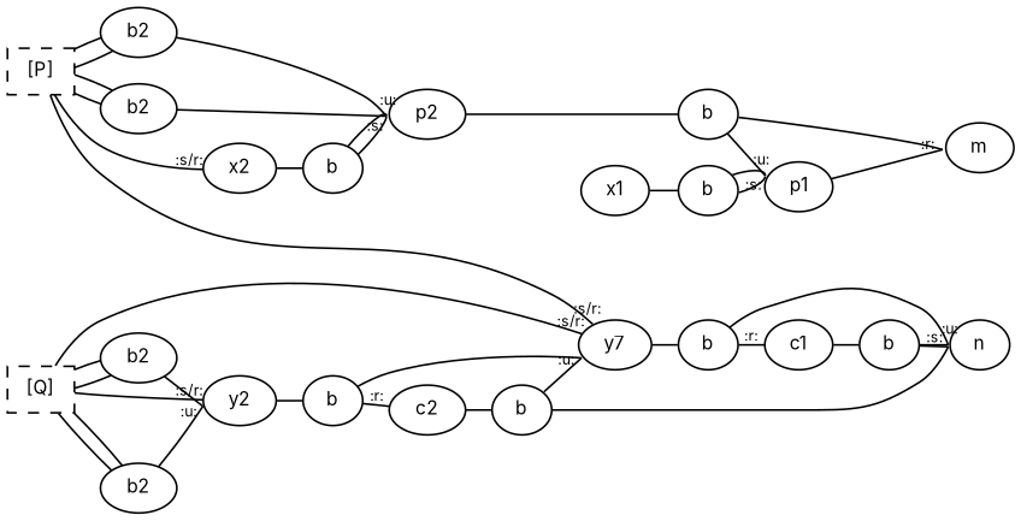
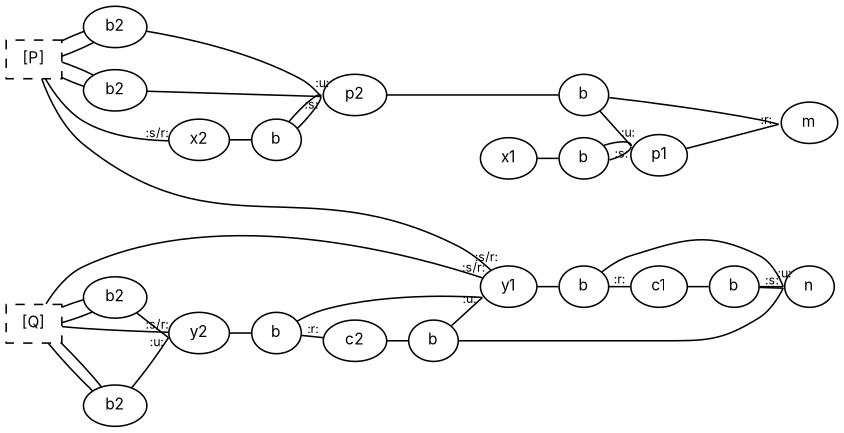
  digraph {
    fontname=Inter
    nodesep=0.2
    rankdir=LR
    ranksep=0.2
    node [fontname=Inter fontsize=10]
    edge [arrowsize=0.9 dir=none fontname=Inter fontsize=8 labelangle=-30 labeldistance=0.8 labelfontsize=8]
    n1 [height=0 label=x1 width=0]
-   n2 [height=0 label=y7 width=0]
+   n2 [height=0 label=y1 width=0]
    n3 [height=0 label=p1 width=0]
    n4 [height=0 label=c1 width=0]
    n5 [height=0 label=b2 width=0]
    n6 [height=0 label=b2 width=0]
    n7 [height=0 label=b2 width=0]
    n8 [height=0 label=b2 width=0]
    n9 [height=0 label=x2 width=0]
    n10 [height=0 label=y2 width=0]
    n11 [height=0 label=p2 width=0]
    n12 [height=0 label=c2 width=0]
    n13 [height=0 label=m width=0]
    n14 [height=0 label=n width=0]
    n15 [height=0 label=b width=0]
    n16 [height=0 label=b width=0]
    n17 [height=0 label=b width=0]
    n18 [height=0 label=b width=0]
    n19 [height=0 label=b width=0]
    n20 [height=0 label=b width=0]
    n21 [height=0 label=b width=0]
    n22 [height=0.35 label="[P]" shape=box style=dashed width=0.5]
    n23 [height=0.35 label="[Q]" shape=box style=dashed width=0.5]
    subgraph sub_1 {
      rank=same
      n1
      n2
    }
    subgraph sub_2 {
      rank=same
      n3
      n4
    }
    subgraph sub_3 {
      rank=same
      n5
      n6
      n7
      n8
    }
    subgraph sub_4 {
      rank=same
      n9
      n10
    }
    subgraph sub_5 {
      rank=same
      n11
      n12
    }
    subgraph sub_6 {
      rank=same
      n13
      n14
    }
    n1 -> n15
    n2 -> n16 [arrowtail=inv]
    n3 -> n13 [arrowhead=invdot arrowtail=inv headlabel=":r:" samearrowhead=1 samehead=m002]
    n4 -> n17
    n5 -> n11 [arrowtail=inv samearrowhead=1 samehead=m001]
    n6 -> n11 [arrowtail=inv samearrowhead=1 samehead=m001]
    n7 -> n10 [arrowhead=dot arrowtail=inv headlabel=":u:" samearrowhead=1 samehead=m004]
    n8 -> n10 [arrowtail=inv samearrowhead=1 samehead=m004]
    n9 -> n18
    n10 -> n19 [arrowtail=inv]
    n11 -> n20 [arrowtail=inv]
    n12 -> n21
    n15 -> n3 [arrowhead=dot headlabel=":s:"]
    n15 -> n3 [arrowtail=inv samearrowhead=1 samehead=m000]
    n16 -> n4 [arrowhead=invdot headlabel=":r:"]
    n16 -> n14 [arrowhead=dot arrowtail=inv headlabel=":u:" samearrowhead=1 samehead=m006]
    n17 -> n14 [arrowhead=dot headlabel=":s:" samearrowhead=1 samehead=m005]
    n17 -> n14 [arrowtail=inv samearrowhead=1 samehead=m006]
    n18 -> n11 [arrowhead=dot headlabel=":s:"]
    n18 -> n11 [arrowhead=dot arrowtail=inv headlabel=":u:" samearrowhead=1 samehead=m001]
    n19 -> n2 [arrowtail=inv samearrowhead=1 samehead=m003]
    n19 -> n12 [arrowhead=invdot headlabel=":r:"]
    n20 -> n3 [arrowhead=dot arrowtail=inv headlabel=":u:" samearrowhead=1 samehead=m000]
    n20 -> n13 [samearrowhead=1 samehead=m002]
    n21 -> n2 [arrowhead=dot arrowtail=inv headlabel=":u:" samearrowhead=1 samehead=m003]
    n21 -> n14 [samearrowhead=1 samehead=m005]
    n22 -> n2 [arrowhead=invdot headlabel=":s/r:" weight=0]
    n22 -> n5
    n22 -> n5
    n22 -> n6
    n22 -> n6
    n22 -> n9 [arrowhead=invdot headlabel=":s/r:" weight=0]
    n23 -> n2 [arrowhead=dot headlabel=":s/r:" weight=0]
    n23 -> n7
    n23 -> n7
    n23 -> n8
    n23 -> n8
    n23 -> n10 [arrowhead=dot headlabel=":s/r:" weight=0]
  }
